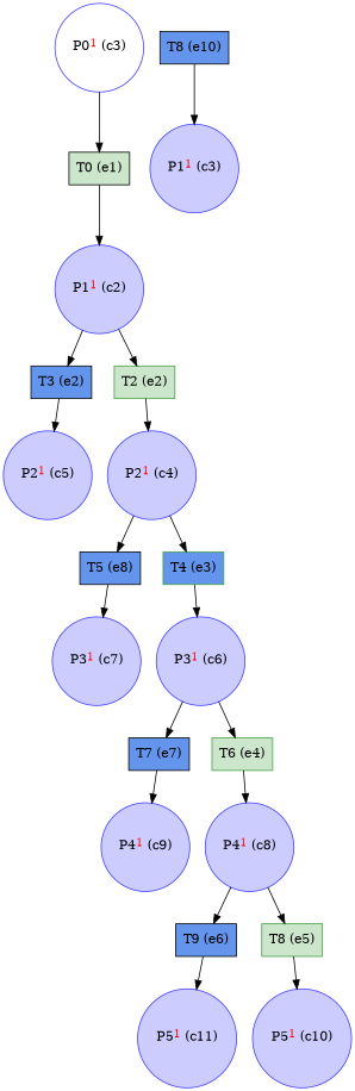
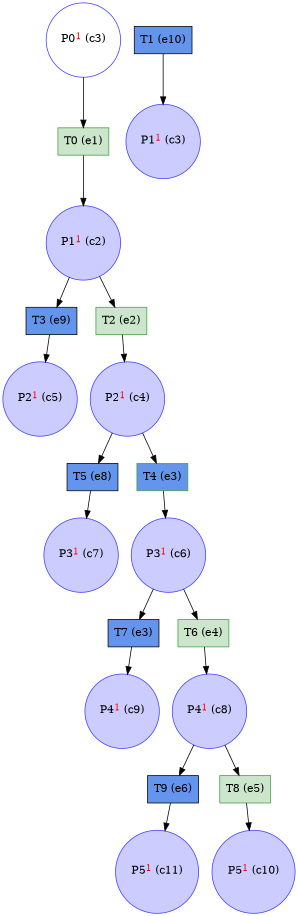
  digraph {
    node [color="#4040ff" fillcolor="#ccccff" shape=circle style=filled]
    n1 [fillcolor=transparent label=<<FONT COLOR ="black">P0</FONT><FONT COLOR="red"><SUP>1</SUP></FONT><FONT COLOR="black"> (c3)</FONT>>]
-   n2 [color=black fillcolor="#cce6cc" label="T0 (e1)" shape=box]
-   n3 [color=black fillcolor=cornflowerblue label="T8 (e10)" shape=box]
+   n2 [color="#409f40" fillcolor="#cce6cc" label="T0 (e1)" shape=box]
+   n3 [color=black fillcolor=cornflowerblue label="T1 (e10)" shape=box]
    n4 [label=<<FONT COLOR ="black">P1</FONT><FONT COLOR="red"><SUP>1</SUP></FONT><FONT COLOR="black"> (c3)</FONT>>]
    n5 [label=<<FONT COLOR ="black">P1</FONT><FONT COLOR="red"><SUP>1</SUP></FONT><FONT COLOR="black"> (c2)</FONT>>]
-   n6 [color=black fillcolor=cornflowerblue label="T3 (e2)" shape=box]
+   n6 [color=black fillcolor=cornflowerblue label="T3 (e9)" shape=box]
    n7 [color="#409f40" fillcolor="#cce6cc" label="T2 (e2)" shape=box]
    n8 [label=<<FONT COLOR ="black">P2</FONT><FONT COLOR="red"><SUP>1</SUP></FONT><FONT COLOR="black"> (c5)</FONT>>]
    n9 [label=<<FONT COLOR ="black">P2</FONT><FONT COLOR="red"><SUP>1</SUP></FONT><FONT COLOR="black"> (c4)</FONT>>]
    n10 [color=black fillcolor=cornflowerblue label="T5 (e8)" shape=box]
    n11 [color="#409f40" fillcolor=cornflowerblue label="T4 (e3)" shape=box]
    n12 [label=<<FONT COLOR ="black">P3</FONT><FONT COLOR="red"><SUP>1</SUP></FONT><FONT COLOR="black"> (c7)</FONT>>]
    n13 [label=<<FONT COLOR ="black">P3</FONT><FONT COLOR="red"><SUP>1</SUP></FONT><FONT COLOR="black"> (c6)</FONT>>]
-   n14 [color=black fillcolor=cornflowerblue label="T7 (e7)" shape=box]
+   n14 [color=black fillcolor=cornflowerblue label="T7 (e3)" shape=box]
    n15 [color="#409f40" fillcolor="#cce6cc" label="T6 (e4)" shape=box]
    n16 [label=<<FONT COLOR ="black">P4</FONT><FONT COLOR="red"><SUP>1</SUP></FONT><FONT COLOR="black"> (c9)</FONT>>]
    n17 [label=<<FONT COLOR ="black">P4</FONT><FONT COLOR="red"><SUP>1</SUP></FONT><FONT COLOR="black"> (c8)</FONT>>]
    n18 [color=black fillcolor=cornflowerblue label="T9 (e6)" shape=box]
    n19 [color="#409f40" fillcolor="#cce6cc" label="T8 (e5)" shape=box]
    n20 [label=<<FONT COLOR ="black">P5</FONT><FONT COLOR="red"><SUP>1</SUP></FONT><FONT COLOR="black"> (c11)</FONT>>]
    n21 [label=<<FONT COLOR ="black">P5</FONT><FONT COLOR="red"><SUP>1</SUP></FONT><FONT COLOR="black"> (c10)</FONT>>]
    n1 -> n2
    n2 -> n5
    n3 -> n4
    n5 -> n6
    n5 -> n7
    n6 -> n8
    n7 -> n9
    n9 -> n10
    n9 -> n11
    n10 -> n12
    n11 -> n13
    n13 -> n14
    n13 -> n15
    n14 -> n16
    n15 -> n17
    n17 -> n18
    n17 -> n19
    n18 -> n20
    n19 -> n21
  }
